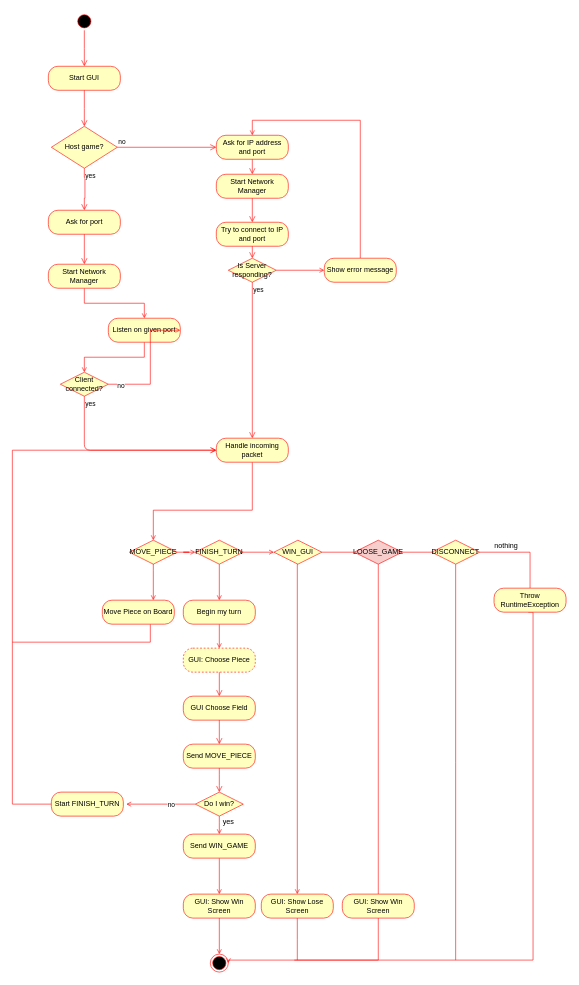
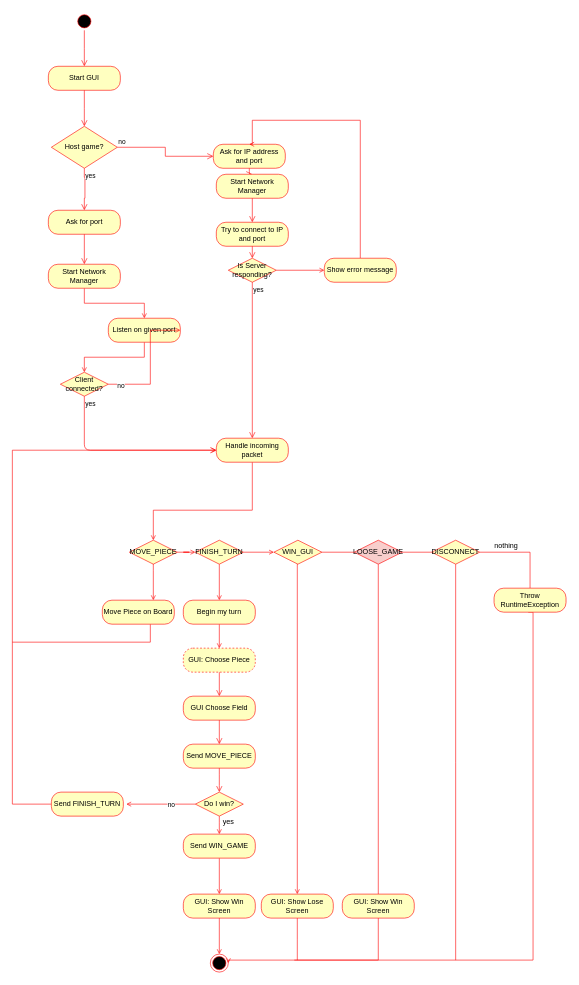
  <mxCell id="0" />
  <mxCell id="1" parent="0" />
  <mxCell id="2" value="" style="ellipse;html=1;shape=startState;fillColor=#000000;strokeColor=#ff0000;" parent="1" vertex="1"><mxGeometry x="125" y="20" width="30" height="30" as="geometry" /></mxCell>
  <mxCell id="3" value="" style="edgeStyle=orthogonalEdgeStyle;html=1;verticalAlign=bottom;endArrow=open;endSize=8;strokeColor=#ff0000;rounded=0;" parent="1" source="2" edge="1"><mxGeometry relative="1" as="geometry"><mxPoint x="140" y="110" as="targetPoint" /></mxGeometry></mxCell>
  <mxCell id="4" value="" style="ellipse;html=1;shape=endState;fillColor=#000000;strokeColor=#ff0000;" parent="1" vertex="1"><mxGeometry x="350" y="1590" width="30" height="30" as="geometry" /></mxCell>
  <mxCell id="5" value="Start GUI" style="rounded=1;whiteSpace=wrap;html=1;arcSize=40;fontColor=#000000;fillColor=#ffffc0;strokeColor=#ff0000;" parent="1" vertex="1"><mxGeometry x="80" y="110" width="120" height="40" as="geometry" /></mxCell>
  <mxCell id="6" value="" style="edgeStyle=orthogonalEdgeStyle;html=1;verticalAlign=bottom;endArrow=open;endSize=8;strokeColor=#ff0000;rounded=0;" parent="1" source="5" edge="1"><mxGeometry relative="1" as="geometry"><mxPoint x="140" y="210" as="targetPoint" /></mxGeometry></mxCell>
  <mxCell id="7" value="Host game?" style="rhombus;whiteSpace=wrap;html=1;fillColor=#ffffc0;strokeColor=#ff0000;" parent="1" vertex="1"><mxGeometry x="85" y="210" width="110" height="70" as="geometry" /></mxCell>
  <mxCell id="8" value="no" style="edgeStyle=orthogonalEdgeStyle;html=1;align=left;verticalAlign=bottom;endArrow=open;endSize=8;strokeColor=#ff0000;rounded=0;entryX=0;entryY=0.5;entryDx=0;entryDy=0;" parent="1" source="7" target="20" edge="1"><mxGeometry x="-1" relative="1" as="geometry"><mxPoint x="290" y="245" as="targetPoint" /></mxGeometry></mxCell>
  <mxCell id="9" value="yes" style="edgeStyle=orthogonalEdgeStyle;html=1;align=left;verticalAlign=top;endArrow=open;endSize=8;strokeColor=#ff0000;rounded=0;entryX=0.5;entryY=0;entryDx=0;entryDy=0;" parent="1" source="7" target="10" edge="1"><mxGeometry x="-1" relative="1" as="geometry"><mxPoint x="141" y="310" as="targetPoint" /><Array as="points"><mxPoint x="140" y="295" /><mxPoint x="141" y="295" /><mxPoint x="141" y="330" /><mxPoint x="140" y="330" /></Array></mxGeometry></mxCell>
  <mxCell id="10" value="Ask for port" style="rounded=1;whiteSpace=wrap;html=1;arcSize=40;fontColor=#000000;fillColor=#ffffc0;strokeColor=#ff0000;" parent="1" vertex="1"><mxGeometry x="80" y="350" width="120" height="40" as="geometry" /></mxCell>
  <mxCell id="11" value="" style="edgeStyle=orthogonalEdgeStyle;html=1;verticalAlign=bottom;endArrow=open;endSize=8;strokeColor=#ff0000;exitX=0.5;exitY=1;exitDx=0;exitDy=0;entryX=0.5;entryY=0;entryDx=0;entryDy=0;" parent="1" source="10" target="13" edge="1"><mxGeometry relative="1" as="geometry"><mxPoint x="140" y="560" as="targetPoint" /><Array as="points" /></mxGeometry></mxCell>
  <mxCell id="12" style="edgeStyle=orthogonalEdgeStyle;rounded=0;orthogonalLoop=1;jettySize=auto;html=1;entryX=0.5;entryY=0;entryDx=0;entryDy=0;strokeColor=#FF0000;endArrow=open;endFill=0;" parent="1" source="13" target="15" edge="1"><mxGeometry relative="1" as="geometry" /></mxCell>
  <mxCell id="13" value="Start Network Manager" style="rounded=1;whiteSpace=wrap;html=1;arcSize=40;fontColor=#000000;fillColor=#ffffc0;strokeColor=#ff0000;" parent="1" vertex="1"><mxGeometry x="80" y="440" width="120" height="40" as="geometry" /></mxCell>
  <mxCell id="14" style="edgeStyle=orthogonalEdgeStyle;rounded=0;orthogonalLoop=1;jettySize=auto;html=1;entryX=0.5;entryY=0;entryDx=0;entryDy=0;endArrow=open;endFill=0;strokeColor=#FF0000;" parent="1" source="15" target="18" edge="1"><mxGeometry relative="1" as="geometry" /></mxCell>
  <mxCell id="15" value="Listen on given port" style="rounded=1;whiteSpace=wrap;html=1;arcSize=40;fontColor=#000000;fillColor=#ffffc0;strokeColor=#ff0000;" parent="1" vertex="1"><mxGeometry x="180" y="530" width="120" height="40" as="geometry" /></mxCell>
  <mxCell id="16" style="edgeStyle=orthogonalEdgeStyle;rounded=0;orthogonalLoop=1;jettySize=auto;html=1;endArrow=open;endFill=0;strokeColor=#FF0000;entryX=1;entryY=0.5;entryDx=0;entryDy=0;exitX=1;exitY=0.5;exitDx=0;exitDy=0;" parent="1" source="18" target="15" edge="1"><mxGeometry relative="1" as="geometry"><mxPoint x="270" y="550" as="targetPoint" /><Array as="points"><mxPoint x="250" y="640" /><mxPoint x="250" y="550" /></Array></mxGeometry></mxCell>
  <mxCell id="17" value="&lt;div&gt;no&lt;/div&gt;" style="edgeLabel;html=1;align=center;verticalAlign=middle;resizable=0;points=[];" parent="16" vertex="1" connectable="0"><mxGeometry x="-0.809" y="-2" relative="1" as="geometry"><mxPoint as="offset" /></mxGeometry></mxCell>
  <mxCell id="18" value="Client connected?" style="rhombus;whiteSpace=wrap;html=1;fillColor=#ffffc0;strokeColor=#ff0000;" parent="1" vertex="1"><mxGeometry x="100" y="620" width="80" height="40" as="geometry" /></mxCell>
  <mxCell id="19" value="yes" style="edgeStyle=orthogonalEdgeStyle;html=1;align=left;verticalAlign=top;endArrow=open;endSize=8;strokeColor=#ff0000;entryX=0;entryY=0.5;entryDx=0;entryDy=0;" parent="1" source="18" target="32" edge="1"><mxGeometry x="-1" relative="1" as="geometry"><mxPoint x="140" y="750" as="targetPoint" /><Array as="points"><mxPoint x="140" y="750" /></Array></mxGeometry></mxCell>
- <mxCell id="20" value="Ask for IP address and port" style="rounded=1;whiteSpace=wrap;html=1;arcSize=40;fontColor=#000000;fillColor=#ffffc0;strokeColor=#ff0000;" parent="1" vertex="1"><mxGeometry x="360" y="225" width="120" height="40" as="geometry" /></mxCell>
+ <mxCell id="20" value="Ask for IP address and port" style="rounded=1;whiteSpace=wrap;html=1;arcSize=40;fontColor=#000000;fillColor=#ffffc0;strokeColor=#ff0000;" parent="1" vertex="1"><mxGeometry x="355" y="240" width="120" height="40" as="geometry" /></mxCell>
  <mxCell id="21" value="" style="edgeStyle=orthogonalEdgeStyle;html=1;verticalAlign=bottom;endArrow=open;endSize=8;strokeColor=#ff0000;" parent="1" source="20" target="22" edge="1"><mxGeometry relative="1" as="geometry"><mxPoint x="420" y="310" as="targetPoint" /></mxGeometry></mxCell>
  <mxCell id="22" value="Start Network Manager" style="rounded=1;whiteSpace=wrap;html=1;arcSize=40;fontColor=#000000;fillColor=#ffffc0;strokeColor=#ff0000;" parent="1" vertex="1"><mxGeometry x="360" y="290" width="120" height="40" as="geometry" /></mxCell>
  <mxCell id="23" value="" style="edgeStyle=orthogonalEdgeStyle;html=1;verticalAlign=bottom;endArrow=open;endSize=8;strokeColor=#ff0000;" parent="1" source="22" target="24" edge="1"><mxGeometry relative="1" as="geometry"><mxPoint x="420" y="390" as="targetPoint" /></mxGeometry></mxCell>
  <mxCell id="24" value="Try to connect to IP and port" style="rounded=1;whiteSpace=wrap;html=1;arcSize=40;fontColor=#000000;fillColor=#ffffc0;strokeColor=#ff0000;" parent="1" vertex="1"><mxGeometry x="360" y="370" width="120" height="40" as="geometry" /></mxCell>
  <mxCell id="25" value="" style="edgeStyle=orthogonalEdgeStyle;html=1;verticalAlign=bottom;endArrow=open;endSize=8;strokeColor=#ff0000;" parent="1" source="24" target="27" edge="1"><mxGeometry relative="1" as="geometry"><mxPoint x="420" y="450" as="targetPoint" /></mxGeometry></mxCell>
  <mxCell id="26" style="edgeStyle=orthogonalEdgeStyle;rounded=0;orthogonalLoop=1;jettySize=auto;html=1;entryX=0;entryY=0.5;entryDx=0;entryDy=0;endArrow=open;endFill=0;strokeColor=#FF0000;" parent="1" source="27" target="30" edge="1"><mxGeometry relative="1" as="geometry" /></mxCell>
  <mxCell id="27" value="Is Server responding?" style="rhombus;whiteSpace=wrap;html=1;fillColor=#ffffc0;strokeColor=#ff0000;" parent="1" vertex="1"><mxGeometry x="380" y="430" width="80" height="40" as="geometry" /></mxCell>
  <mxCell id="28" value="yes" style="edgeStyle=orthogonalEdgeStyle;html=1;align=left;verticalAlign=top;endArrow=open;endSize=8;strokeColor=#ff0000;entryX=0.5;entryY=0;entryDx=0;entryDy=0;" parent="1" source="27" target="32" edge="1"><mxGeometry x="-1" relative="1" as="geometry"><mxPoint x="420" y="700" as="targetPoint" /></mxGeometry></mxCell>
  <mxCell id="29" style="edgeStyle=orthogonalEdgeStyle;rounded=0;orthogonalLoop=1;jettySize=auto;html=1;endArrow=open;endFill=0;strokeColor=#FF0000;entryX=0.5;entryY=0;entryDx=0;entryDy=0;" parent="1" source="30" target="20" edge="1"><mxGeometry relative="1" as="geometry"><mxPoint x="420" y="170" as="targetPoint" /><Array as="points"><mxPoint x="600" y="200" /><mxPoint x="420" y="200" /></Array></mxGeometry></mxCell>
  <mxCell id="30" value="Show error message" style="rounded=1;whiteSpace=wrap;html=1;arcSize=40;fontColor=#000000;fillColor=#ffffc0;strokeColor=#ff0000;" parent="1" vertex="1"><mxGeometry x="540" y="430" width="120" height="40" as="geometry" /></mxCell>
  <mxCell id="31" style="edgeStyle=orthogonalEdgeStyle;rounded=0;orthogonalLoop=1;jettySize=auto;html=1;endArrow=open;endFill=0;strokeColor=#FF0000;entryX=0.5;entryY=0;entryDx=0;entryDy=0;" parent="1" source="32" target="35" edge="1"><mxGeometry relative="1" as="geometry"><mxPoint x="420" y="850" as="targetPoint" /><Array as="points"><mxPoint x="420" y="850" /><mxPoint x="255" y="850" /></Array></mxGeometry></mxCell>
  <mxCell id="32" value="Handle incoming packet" style="rounded=1;whiteSpace=wrap;html=1;arcSize=40;fontColor=#000000;fillColor=#ffffc0;strokeColor=#ff0000;" parent="1" vertex="1"><mxGeometry x="360" y="730" width="120" height="40" as="geometry" /></mxCell>
  <mxCell id="33" value="" style="edgeStyle=orthogonalEdgeStyle;rounded=0;orthogonalLoop=1;jettySize=auto;html=1;endArrow=open;endFill=0;strokeColor=#FF0000;" parent="1" source="35" target="38" edge="1"><mxGeometry relative="1" as="geometry" /></mxCell>
  <mxCell id="34" style="edgeStyle=orthogonalEdgeStyle;rounded=0;orthogonalLoop=1;jettySize=auto;html=1;entryX=0.75;entryY=0;entryDx=0;entryDy=0;endArrow=open;endFill=0;strokeColor=#FF0000;" parent="1" edge="1"><mxGeometry relative="1" as="geometry"><mxPoint x="255" y="937.5" as="sourcePoint" /><mxPoint x="255" y="1000" as="targetPoint" /><Array as="points"><mxPoint x="255" y="950" /><mxPoint x="255" y="950" /></Array></mxGeometry></mxCell>
  <mxCell id="35" value="MOVE_PIECE" style="rhombus;whiteSpace=wrap;html=1;fillColor=#ffffc0;strokeColor=#ff0000;" parent="1" vertex="1"><mxGeometry x="215" y="900" width="80" height="40" as="geometry" /></mxCell>
  <mxCell id="36" value="" style="edgeStyle=orthogonalEdgeStyle;rounded=0;orthogonalLoop=1;jettySize=auto;html=1;endArrow=open;endFill=0;strokeColor=#FF0000;" parent="1" source="38" target="41" edge="1"><mxGeometry relative="1" as="geometry" /></mxCell>
  <mxCell id="37" style="edgeStyle=orthogonalEdgeStyle;rounded=0;orthogonalLoop=1;jettySize=auto;html=1;entryX=0.5;entryY=0;entryDx=0;entryDy=0;endArrow=open;endFill=0;strokeColor=#FF0000;" parent="1" source="38" target="48" edge="1"><mxGeometry relative="1" as="geometry" /></mxCell>
  <mxCell id="38" value="FINISH_TURN" style="rhombus;whiteSpace=wrap;html=1;fillColor=#ffffc0;strokeColor=#ff0000;" parent="1" vertex="1"><mxGeometry x="325" y="900" width="80" height="40" as="geometry" /></mxCell>
  <mxCell id="39" style="edgeStyle=orthogonalEdgeStyle;rounded=0;orthogonalLoop=1;jettySize=auto;html=1;endArrow=open;endFill=0;strokeColor=#FF0000;exitX=0.5;exitY=1;exitDx=0;exitDy=0;" parent="1" source="41" edge="1"><mxGeometry relative="1" as="geometry"><mxPoint x="510" y="980" as="sourcePoint" /><mxPoint x="495" y="1490" as="targetPoint" /><Array as="points"><mxPoint x="495" y="940" /></Array></mxGeometry></mxCell>
  <mxCell id="40" value="" style="edgeStyle=orthogonalEdgeStyle;rounded=0;orthogonalLoop=1;jettySize=auto;html=1;endArrow=none;endFill=0;strokeColor=#FF0000;startArrow=none;" parent="1" source="72" target="44" edge="1"><mxGeometry relative="1" as="geometry" /></mxCell>
  <mxCell id="41" value="WIN_GUI" style="rhombus;whiteSpace=wrap;html=1;fillColor=#ffffc0;strokeColor=#ff0000;" parent="1" vertex="1"><mxGeometry x="456" y="900" width="80" height="40" as="geometry" /></mxCell>
  <mxCell id="42" style="edgeStyle=orthogonalEdgeStyle;rounded=0;orthogonalLoop=1;jettySize=auto;html=1;endArrow=none;endFill=0;strokeColor=#FF0000;" parent="1" source="44" edge="1"><mxGeometry relative="1" as="geometry"><mxPoint x="759" y="1600" as="targetPoint" /></mxGeometry></mxCell>
  <mxCell id="43" style="edgeStyle=orthogonalEdgeStyle;rounded=0;orthogonalLoop=1;jettySize=auto;html=1;endArrow=none;endFill=0;strokeColor=#FF0000;entryX=0.5;entryY=0;entryDx=0;entryDy=0;" parent="1" source="44" target="69" edge="1"><mxGeometry relative="1" as="geometry"><mxPoint x="863" y="920" as="targetPoint" /></mxGeometry></mxCell>
  <mxCell id="44" value="DISCONNECT" style="rhombus;whiteSpace=wrap;html=1;fillColor=#ffffc0;strokeColor=#ff0000;" parent="1" vertex="1"><mxGeometry x="719" y="900" width="80" height="40" as="geometry" /></mxCell>
  <mxCell id="45" style="edgeStyle=orthogonalEdgeStyle;rounded=0;orthogonalLoop=1;jettySize=auto;html=1;endArrow=none;endFill=0;strokeColor=#FF0000;" parent="1" source="46" edge="1"><mxGeometry relative="1" as="geometry"><mxPoint x="20" y="1070" as="targetPoint" /><Array as="points"><mxPoint x="250" y="1070" /></Array></mxGeometry></mxCell>
  <mxCell id="46" value="Move Piece on Board" style="rounded=1;whiteSpace=wrap;html=1;arcSize=40;fontColor=#000000;fillColor=#ffffc0;strokeColor=#ff0000;" parent="1" vertex="1"><mxGeometry x="170" y="1000" width="120" height="40" as="geometry" /></mxCell>
  <mxCell id="47" value="" style="edgeStyle=orthogonalEdgeStyle;rounded=0;orthogonalLoop=1;jettySize=auto;html=1;endArrow=open;endFill=0;strokeColor=#FF0000;" parent="1" source="48" target="49" edge="1"><mxGeometry relative="1" as="geometry" /></mxCell>
  <mxCell id="48" value="Begin my turn" style="rounded=1;whiteSpace=wrap;html=1;arcSize=40;fontColor=#000000;fillColor=#ffffc0;strokeColor=#ff0000;" parent="1" vertex="1"><mxGeometry x="305" y="1000" width="120" height="40" as="geometry" /></mxCell>
  <mxCell id="49" value="GUI: Choose Piece" style="rounded=1;whiteSpace=wrap;html=1;arcSize=40;fontColor=#000000;fillColor=#ffffc0;strokeColor=#ff0000;dashed=1;" parent="1" vertex="1"><mxGeometry x="305" y="1080" width="120" height="40" as="geometry" /></mxCell>
  <mxCell id="50" value="" style="edgeStyle=orthogonalEdgeStyle;html=1;verticalAlign=bottom;endArrow=open;endSize=8;strokeColor=#ff0000;" parent="1" source="49" target="51" edge="1"><mxGeometry relative="1" as="geometry"><mxPoint x="365" y="1180" as="targetPoint" /></mxGeometry></mxCell>
  <mxCell id="51" value="GUI Choose Field" style="rounded=1;whiteSpace=wrap;html=1;arcSize=40;fontColor=#000000;fillColor=#ffffc0;strokeColor=#ff0000;" parent="1" vertex="1"><mxGeometry x="305" y="1160" width="120" height="40" as="geometry" /></mxCell>
  <mxCell id="52" value="" style="edgeStyle=orthogonalEdgeStyle;html=1;verticalAlign=bottom;endArrow=open;endSize=8;strokeColor=#ff0000;" parent="1" source="51" target="53" edge="1"><mxGeometry relative="1" as="geometry"><mxPoint x="365" y="1260" as="targetPoint" /></mxGeometry></mxCell>
  <mxCell id="53" value="Send MOVE_PIECE" style="rounded=1;whiteSpace=wrap;html=1;arcSize=40;fontColor=#000000;fillColor=#ffffc0;strokeColor=#ff0000;" parent="1" vertex="1"><mxGeometry x="305" y="1240" width="120" height="40" as="geometry" /></mxCell>
  <mxCell id="54" value="" style="edgeStyle=orthogonalEdgeStyle;html=1;verticalAlign=bottom;endArrow=open;endSize=8;strokeColor=#ff0000;" parent="1" source="53" edge="1"><mxGeometry relative="1" as="geometry"><mxPoint x="365" y="1320" as="targetPoint" /></mxGeometry></mxCell>
  <mxCell id="55" style="edgeStyle=orthogonalEdgeStyle;rounded=0;orthogonalLoop=1;jettySize=auto;html=1;entryX=0.5;entryY=0;entryDx=0;entryDy=0;endArrow=open;endFill=0;strokeColor=#FF0000;" parent="1" source="58" target="60" edge="1"><mxGeometry relative="1" as="geometry"><Array as="points"><mxPoint x="365" y="1370" /><mxPoint x="365" y="1370" /></Array></mxGeometry></mxCell>
  <mxCell id="56" style="edgeStyle=orthogonalEdgeStyle;rounded=0;orthogonalLoop=1;jettySize=auto;html=1;endArrow=open;endFill=0;strokeColor=#FF0000;" parent="1" source="58" edge="1"><mxGeometry relative="1" as="geometry"><mxPoint x="210" y="1340" as="targetPoint" /></mxGeometry></mxCell>
  <mxCell id="57" value="no" style="edgeLabel;html=1;align=center;verticalAlign=middle;resizable=0;points=[];" parent="56" vertex="1" connectable="0"><mxGeometry x="-0.287" relative="1" as="geometry"><mxPoint as="offset" /></mxGeometry></mxCell>
  <mxCell id="58" value="Do I win?" style="rhombus;whiteSpace=wrap;html=1;fillColor=#ffffc0;strokeColor=#ff0000;" parent="1" vertex="1"><mxGeometry x="325" y="1320" width="80" height="40" as="geometry" /></mxCell>
  <mxCell id="59" style="edgeStyle=orthogonalEdgeStyle;rounded=0;orthogonalLoop=1;jettySize=auto;html=1;entryX=0.5;entryY=0;entryDx=0;entryDy=0;endArrow=open;endFill=0;strokeColor=#FF0000;" parent="1" source="60" target="62" edge="1"><mxGeometry relative="1" as="geometry" /></mxCell>
  <mxCell id="60" value="Send WIN_GAME" style="rounded=1;whiteSpace=wrap;html=1;arcSize=40;fontColor=#000000;fillColor=#ffffc0;strokeColor=#ff0000;" parent="1" vertex="1"><mxGeometry x="305" y="1390" width="120" height="40" as="geometry" /></mxCell>
  <mxCell id="61" style="edgeStyle=orthogonalEdgeStyle;rounded=0;orthogonalLoop=1;jettySize=auto;html=1;entryX=0.5;entryY=0;entryDx=0;entryDy=0;endArrow=open;endFill=0;strokeColor=#FF0000;" parent="1" source="62" target="4" edge="1"><mxGeometry relative="1" as="geometry" /></mxCell>
  <mxCell id="62" value="GUI: Show Win Screen" style="rounded=1;whiteSpace=wrap;html=1;arcSize=40;fontColor=#000000;fillColor=#ffffc0;strokeColor=#ff0000;" parent="1" vertex="1"><mxGeometry x="305" y="1490" width="120" height="40" as="geometry" /></mxCell>
  <mxCell id="63" value="yes" style="text;html=1;align=center;verticalAlign=middle;resizable=0;points=[];autosize=1;strokeColor=none;" parent="1" vertex="1"><mxGeometry x="365" y="1360" width="30" height="20" as="geometry" /></mxCell>
  <mxCell id="64" style="edgeStyle=orthogonalEdgeStyle;rounded=0;orthogonalLoop=1;jettySize=auto;html=1;endArrow=open;endFill=0;strokeColor=#FF0000;entryX=0;entryY=0.5;entryDx=0;entryDy=0;" parent="1" source="65" target="32" edge="1"><mxGeometry relative="1" as="geometry"><mxPoint x="300" y="740" as="targetPoint" /><Array as="points"><mxPoint x="20" y="1340" /><mxPoint x="20" y="750" /></Array></mxGeometry></mxCell>
- <mxCell id="65" value="Start FINISH_TURN" style="rounded=1;whiteSpace=wrap;html=1;arcSize=40;fontColor=#000000;fillColor=#ffffc0;strokeColor=#ff0000;" parent="1" vertex="1"><mxGeometry x="85" y="1320" width="120" height="40" as="geometry" /></mxCell>
+ <mxCell id="65" value="Send FINISH_TURN" style="rounded=1;whiteSpace=wrap;html=1;arcSize=40;fontColor=#000000;fillColor=#ffffc0;strokeColor=#ff0000;" parent="1" vertex="1"><mxGeometry x="85" y="1320" width="120" height="40" as="geometry" /></mxCell>
  <mxCell id="66" style="edgeStyle=orthogonalEdgeStyle;rounded=0;orthogonalLoop=1;jettySize=auto;html=1;endArrow=none;endFill=0;strokeColor=#FF0000;" parent="1" source="67" edge="1"><mxGeometry relative="1" as="geometry"><mxPoint x="495" y="1600" as="targetPoint" /></mxGeometry></mxCell>
  <mxCell id="67" value="GUI: Show Lose Screen" style="rounded=1;whiteSpace=wrap;html=1;arcSize=40;fontColor=#000000;fillColor=#ffffc0;strokeColor=#ff0000;" parent="1" vertex="1"><mxGeometry x="435" y="1490" width="120" height="40" as="geometry" /></mxCell>
  <mxCell id="68" style="edgeStyle=orthogonalEdgeStyle;rounded=0;orthogonalLoop=1;jettySize=auto;html=1;endArrow=none;endFill=0;strokeColor=#FF0000;" parent="1" edge="1"><mxGeometry relative="1" as="geometry"><mxPoint x="490" y="1600" as="targetPoint" /><mxPoint x="880" y="1020" as="sourcePoint" /><Array as="points"><mxPoint x="888" y="1020" /><mxPoint x="888" y="1600" /></Array></mxGeometry></mxCell>
  <mxCell id="69" value="Throw RuntimeException" style="rounded=1;whiteSpace=wrap;html=1;arcSize=40;fontColor=#000000;fillColor=#ffffc0;strokeColor=#ff0000;" parent="1" vertex="1"><mxGeometry x="823" y="980" width="120" height="40" as="geometry" /></mxCell>
  <mxCell id="70" value="nothing" style="text;html=1;align=center;verticalAlign=middle;resizable=0;points=[];autosize=1;strokeColor=none;" parent="1" vertex="1"><mxGeometry x="813" y="900" width="60" height="20" as="geometry" /></mxCell>
  <mxCell id="71" style="edgeStyle=orthogonalEdgeStyle;rounded=0;orthogonalLoop=1;jettySize=auto;html=1;entryX=0.5;entryY=0;entryDx=0;entryDy=0;endArrow=none;endFill=0;strokeColor=#FF0000;" edge="1" parent="1" source="72" target="75"><mxGeometry relative="1" as="geometry" /></mxCell>
  <mxCell id="72" value="LOOSE_GAME" style="rhombus;whiteSpace=wrap;html=1;fillColor=#f8cecc;strokeColor=#ff0000;" vertex="1" parent="1"><mxGeometry x="590" y="900" width="80" height="40" as="geometry" /></mxCell>
  <mxCell id="73" value="" style="edgeStyle=orthogonalEdgeStyle;rounded=0;orthogonalLoop=1;jettySize=auto;html=1;endArrow=none;endFill=0;strokeColor=#FF0000;" edge="1" parent="1" source="41" target="72"><mxGeometry relative="1" as="geometry"><mxPoint x="536" y="920" as="sourcePoint" /><mxPoint x="719" y="920" as="targetPoint" /></mxGeometry></mxCell>
  <mxCell id="74" style="edgeStyle=orthogonalEdgeStyle;rounded=0;orthogonalLoop=1;jettySize=auto;html=1;endArrow=open;endFill=0;entryX=1;entryY=0.5;entryDx=0;entryDy=0;strokeColor=#FF0000;" edge="1" parent="1" source="75" target="4"><mxGeometry relative="1" as="geometry"><mxPoint x="630" y="1600" as="targetPoint" /><Array as="points"><mxPoint x="630" y="1600" /></Array></mxGeometry></mxCell>
  <mxCell id="75" value="GUI: Show Win Screen" style="rounded=1;whiteSpace=wrap;html=1;arcSize=40;fontColor=#000000;fillColor=#ffffc0;strokeColor=#ff0000;" vertex="1" parent="1"><mxGeometry x="570" y="1490" width="120" height="40" as="geometry" /></mxCell>
